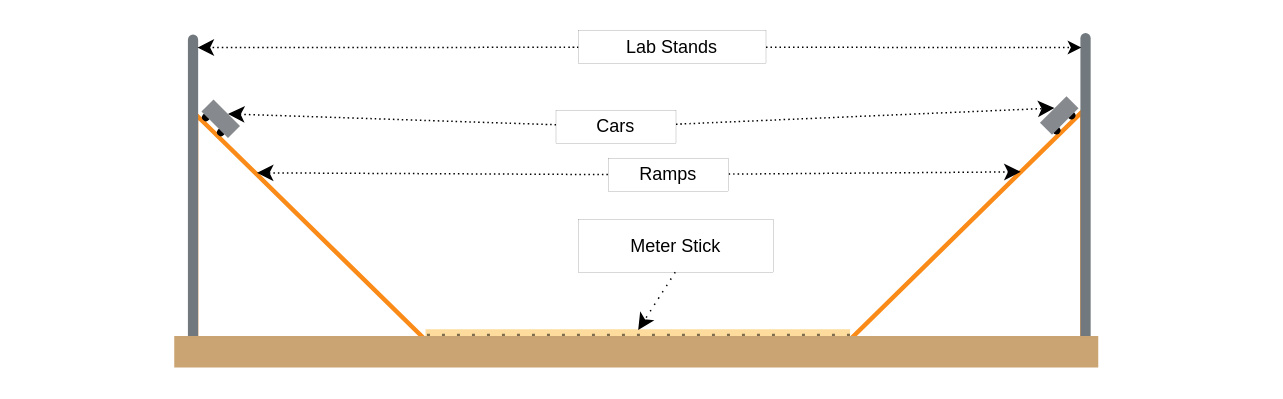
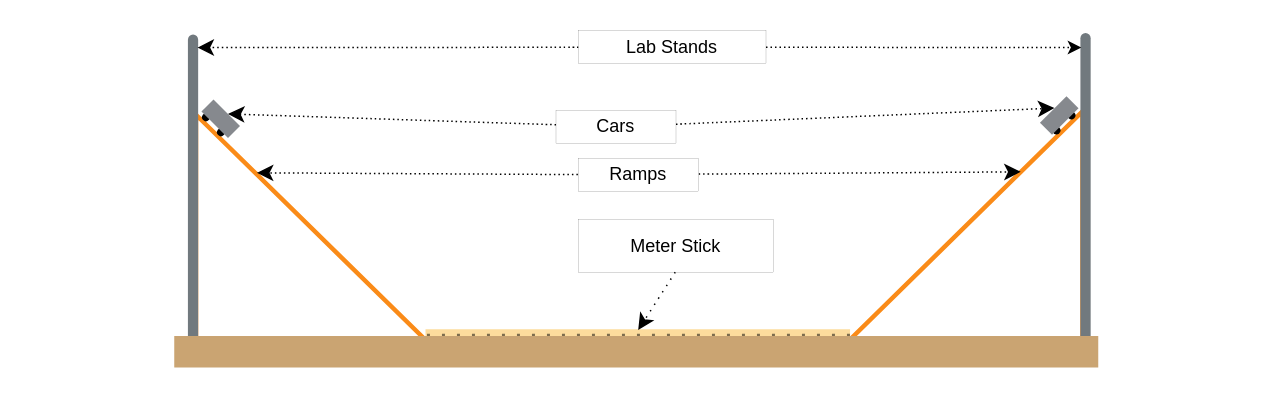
  <mxCell id="0" />
  <mxCell id="1" parent="0" />
  <mxCell id="2" value="" style="group" parent="1" vertex="1" connectable="0"><mxGeometry x="560" y="64.003" width="161" height="167.767" as="geometry" /></mxCell>
  <mxCell id="3" value="" style="verticalLabelPosition=bottom;verticalAlign=top;html=1;shape=mxgraph.basic.orthogonal_triangle;fillColor=none;strokeColor=#fa8b18;strokeWidth=3;flipH=1;" parent="2" vertex="1"><mxGeometry y="9.767" width="161" height="158" as="geometry" /></mxCell>
  <mxCell id="4" value="" style="group;rotation=-45;flipH=0;flipV=0;" parent="2" vertex="1" connectable="0"><mxGeometry x="134" y="6.767" width="25" height="14.15" as="geometry" /></mxCell>
  <mxCell id="5" value="" style="ellipse;whiteSpace=wrap;html=1;aspect=fixed;strokeColor=none;fillColor=#000000;rotation=-45;" parent="4" vertex="1"><mxGeometry x="7.0" y="13" width="5.283" height="5.283" as="geometry" /></mxCell>
  <mxCell id="6" value="" style="ellipse;whiteSpace=wrap;html=1;aspect=fixed;strokeColor=none;fillColor=#000000;rotation=-45;" parent="4" vertex="1"><mxGeometry x="17" y="3" width="5.283" height="5.283" as="geometry" /></mxCell>
  <mxCell id="7" value="" style="rounded=0;whiteSpace=wrap;html=1;rotation=-45;strokeColor=none;fillColor=#86898E;" parent="4" vertex="1"><mxGeometry x="-1" width="25" height="11.358" as="geometry" /></mxCell>
  <mxCell id="8" value="" style="verticalLabelPosition=bottom;verticalAlign=top;html=1;shape=mxgraph.basic.orthogonal_triangle;fillColor=none;strokeColor=#fa8b18;strokeWidth=3;" parent="1" vertex="1"><mxGeometry x="130" y="76" width="161" height="158" as="geometry" /></mxCell>
  <mxCell id="9" value="" style="rounded=1;whiteSpace=wrap;html=1;rotation=-90;flipH=1;flipV=1;glass=0;shadow=0;arcSize=50;fillColor=#71797E;strokeColor=none;" parent="1" vertex="1"><mxGeometry x="20" y="127.17" width="216.04" height="6.83" as="geometry" /></mxCell>
  <mxCell id="10" value="" style="rounded=1;whiteSpace=wrap;html=1;rotation=-90;flipH=1;flipV=1;glass=0;shadow=0;arcSize=50;fillColor=#71797E;strokeColor=none;" parent="1" vertex="1"><mxGeometry x="614" y="127.17" width="218.04" height="6.83" as="geometry" /></mxCell>
  <mxCell id="11" value="" style="group;rotation=45;" parent="1" vertex="1" connectable="0"><mxGeometry x="133" y="73" width="25" height="14.15" as="geometry" /></mxCell>
  <mxCell id="12" value="" style="ellipse;whiteSpace=wrap;html=1;aspect=fixed;strokeColor=none;fillColor=#000000;rotation=45;" parent="11" vertex="1"><mxGeometry x="1" y="2" width="5.283" height="5.283" as="geometry" /></mxCell>
  <mxCell id="13" value="" style="ellipse;whiteSpace=wrap;html=1;aspect=fixed;strokeColor=none;fillColor=#000000;rotation=45;" parent="11" vertex="1"><mxGeometry x="11" y="12" width="5.283" height="5.283" as="geometry" /></mxCell>
  <mxCell id="14" value="" style="rounded=0;whiteSpace=wrap;html=1;rotation=45;strokeColor=none;fillColor=#86898E;" parent="11" vertex="1"><mxGeometry x="1" width="25" height="11.358" as="geometry" /></mxCell>
  <mxCell id="15" value="" style="group" parent="1" vertex="1" connectable="0"><mxGeometry x="283" y="219" width="284" height="5" as="geometry" /></mxCell>
  <mxCell id="16" value="" style="rounded=0;whiteSpace=wrap;html=1;fontSize=16;opacity=50;fillColor=#fbb93c;gradientColor=none;strokeColor=none;" parent="15" vertex="1"><mxGeometry width="283.031" height="5" as="geometry" /></mxCell>
  <mxCell id="17" value="" style="endArrow=none;dashed=1;html=1;strokeWidth=2;rounded=0;fontSize=12;startSize=8;endSize=10;labelBorderColor=none;targetPerimeterSpacing=4;sourcePerimeterSpacing=11;opacity=50;dashPattern=1 4;" parent="15" edge="1"><mxGeometry width="50" height="50" relative="1" as="geometry"><mxPoint x="0.969" y="4" as="sourcePoint" /><mxPoint x="284" y="4" as="targetPoint" /></mxGeometry></mxCell>
  <mxCell id="18" value="" style="rounded=0;whiteSpace=wrap;html=1;rotation=0;fillColor=#caa472;strokeColor=#caa472;" parent="1" vertex="1"><mxGeometry x="116" y="224" width="615" height="20" as="geometry" /></mxCell>
  <mxCell id="19" value="" style="endArrow=classic;html=1;rounded=0;fontSize=12;startSize=8;endSize=8;curved=1;entryX=0.04;entryY=0.064;entryDx=0;entryDy=0;entryPerimeter=0;dashed=1;dashPattern=1 2;" parent="1" source="21" target="9" edge="1"><mxGeometry width="50" height="50" relative="1" as="geometry"><mxPoint x="270" y="-14" as="sourcePoint" /><mxPoint x="423" y="12" as="targetPoint" /></mxGeometry></mxCell>
  <mxCell id="20" value="" style="endArrow=classic;html=1;rounded=0;fontSize=12;entryX=0.044;entryY=0.918;entryDx=0;entryDy=0;entryPerimeter=0;strokeWidth=1;startArrow=none;startFill=0;dashed=1;jumpSize=9;dashPattern=1 2;" parent="1" source="21" target="10" edge="1"><mxGeometry width="50" height="50" relative="1" as="geometry"><mxPoint x="485" y="52" as="sourcePoint" /><mxPoint x="558" y="85" as="targetPoint" /></mxGeometry></mxCell>
  <mxCell id="21" value="&lt;font data-font-src=&quot;https://fonts.googleapis.com/css?family=Arimo&quot; face=&quot;Arimo&quot; style=&quot;font-size: 12px;&quot;&gt;Lab Stands&lt;/font&gt;" style="rounded=0;whiteSpace=wrap;html=1;fontSize=12;strokeColor=default;strokeWidth=0;" parent="1" vertex="1"><mxGeometry x="385" y="20" width="125" height="22" as="geometry" /></mxCell>
  <mxCell id="22" value="" style="endArrow=classic;html=1;rounded=0;fontSize=12;startSize=8;endSize=8;curved=1;entryX=0.256;entryY=0.255;entryDx=0;entryDy=0;entryPerimeter=0;exitX=1.002;exitY=0.481;exitDx=0;exitDy=0;exitPerimeter=0;dashed=1;dashPattern=1 2;" parent="1" source="23" target="3" edge="1"><mxGeometry width="50" height="50" relative="1" as="geometry"><mxPoint x="349" y="187" as="sourcePoint" /><mxPoint x="399" y="137" as="targetPoint" /></mxGeometry></mxCell>
- <mxCell id="23" value="&lt;font data-font-src=&quot;https://fonts.googleapis.com/css?family=Arimo&quot; face=&quot;Arimo&quot; style=&quot;font-size: 12px;&quot;&gt;Ramps&lt;/font&gt;" style="rounded=0;whiteSpace=wrap;html=1;fontSize=12;strokeColor=default;strokeWidth=0;" parent="1" vertex="1"><mxGeometry x="405" y="105" width="80" height="22" as="geometry" /></mxCell>
+ <mxCell id="23" value="&lt;font data-font-src=&quot;https://fonts.googleapis.com/css?family=Arimo&quot; face=&quot;Arimo&quot; style=&quot;font-size: 12px;&quot;&gt;Ramps&lt;/font&gt;" style="rounded=0;whiteSpace=wrap;html=1;fontSize=12;strokeColor=default;strokeWidth=0;" parent="1" vertex="1"><mxGeometry x="385" y="105" width="80" height="22" as="geometry" /></mxCell>
  <mxCell id="24" value="&lt;font data-font-src=&quot;https://fonts.googleapis.com/css?family=Arimo&quot; face=&quot;Arimo&quot; style=&quot;font-size: 12px;&quot;&gt;Cars&lt;/font&gt;" style="rounded=0;whiteSpace=wrap;html=1;fontSize=12;strokeColor=default;strokeWidth=0;" parent="1" vertex="1"><mxGeometry x="370" y="73" width="80" height="22" as="geometry" /></mxCell>
  <mxCell id="25" value="" style="endArrow=classic;html=1;rounded=0;fontSize=12;startSize=8;endSize=8;curved=1;entryX=0.547;entryY=-0.004;entryDx=0;entryDy=0;entryPerimeter=0;dashed=1;dashPattern=1 2;" parent="1" source="24" target="7" edge="1"><mxGeometry width="50" height="50" relative="1" as="geometry"><mxPoint x="477" y="67" as="sourcePoint" /><mxPoint x="660" y="105" as="targetPoint" /></mxGeometry></mxCell>
  <mxCell id="26" value="" style="endArrow=classic;html=1;rounded=0;fontSize=12;startSize=8;endSize=8;curved=1;entryX=0.545;entryY=-0.004;entryDx=0;entryDy=0;entryPerimeter=0;dashed=1;dashPattern=1 2;" parent="1" source="24" target="14" edge="1"><mxGeometry width="50" height="50" relative="1" as="geometry"><mxPoint x="377" y="48" as="sourcePoint" /><mxPoint x="184" y="88" as="targetPoint" /></mxGeometry></mxCell>
  <mxCell id="27" value="&lt;font face=&quot;Arimo&quot; style=&quot;font-size: 12px;&quot;&gt;Meter Stick&lt;/font&gt;" style="rounded=0;whiteSpace=wrap;html=1;fontSize=12;strokeColor=default;strokeWidth=0;" parent="1" vertex="1"><mxGeometry x="385" y="146" width="130" height="35" as="geometry" /></mxCell>
  <mxCell id="28" value="" style="endArrow=classic;html=1;rounded=0;fontSize=12;startSize=8;endSize=8;curved=1;entryX=0.501;entryY=0.102;entryDx=0;entryDy=0;entryPerimeter=0;exitX=0.496;exitY=1;exitDx=0;exitDy=0;exitPerimeter=0;dashed=1;dashPattern=1 4;" parent="1" source="27" target="16" edge="1"><mxGeometry width="50" height="50" relative="1" as="geometry"><mxPoint x="313" y="164" as="sourcePoint" /><mxPoint x="363" y="114" as="targetPoint" /></mxGeometry></mxCell>
  <mxCell id="29" value="" style="endArrow=classic;html=1;rounded=0;fontSize=12;startSize=8;endSize=8;exitX=-0.005;exitY=0.495;exitDx=0;exitDy=0;exitPerimeter=0;strokeColor=default;entryX=0.252;entryY=0.245;entryDx=0;entryDy=0;entryPerimeter=0;dashed=1;dashPattern=1 2;" parent="1" source="23" target="8" edge="1"><mxGeometry width="50" height="50" relative="1" as="geometry"><mxPoint x="330" y="176" as="sourcePoint" /><mxPoint x="165" y="76" as="targetPoint" /></mxGeometry></mxCell>
